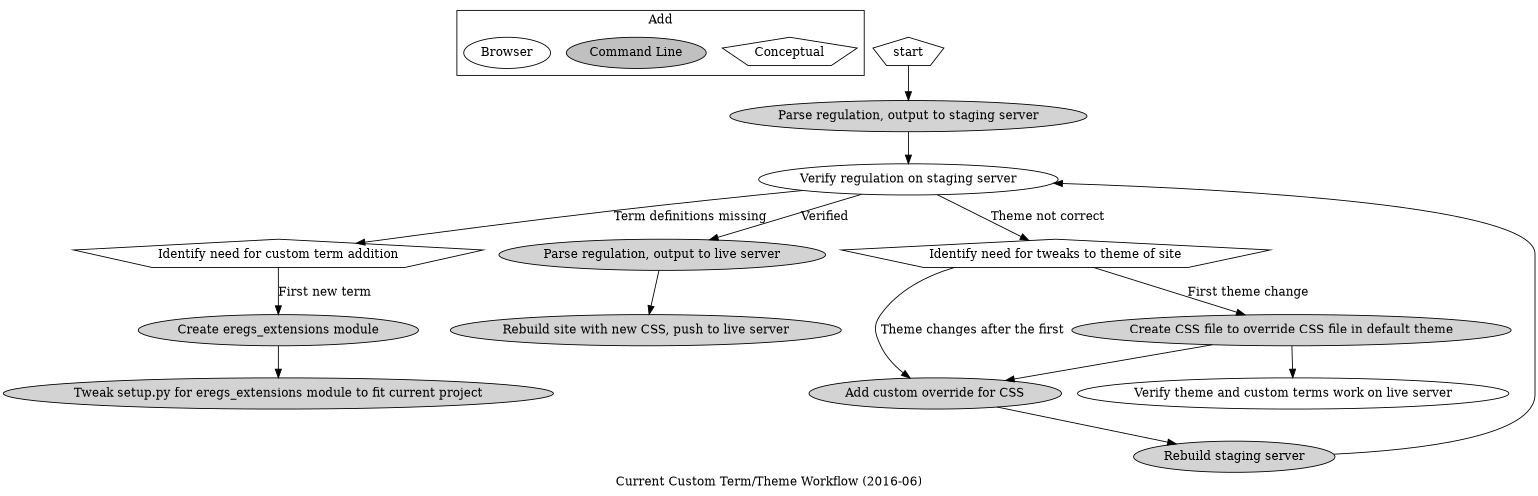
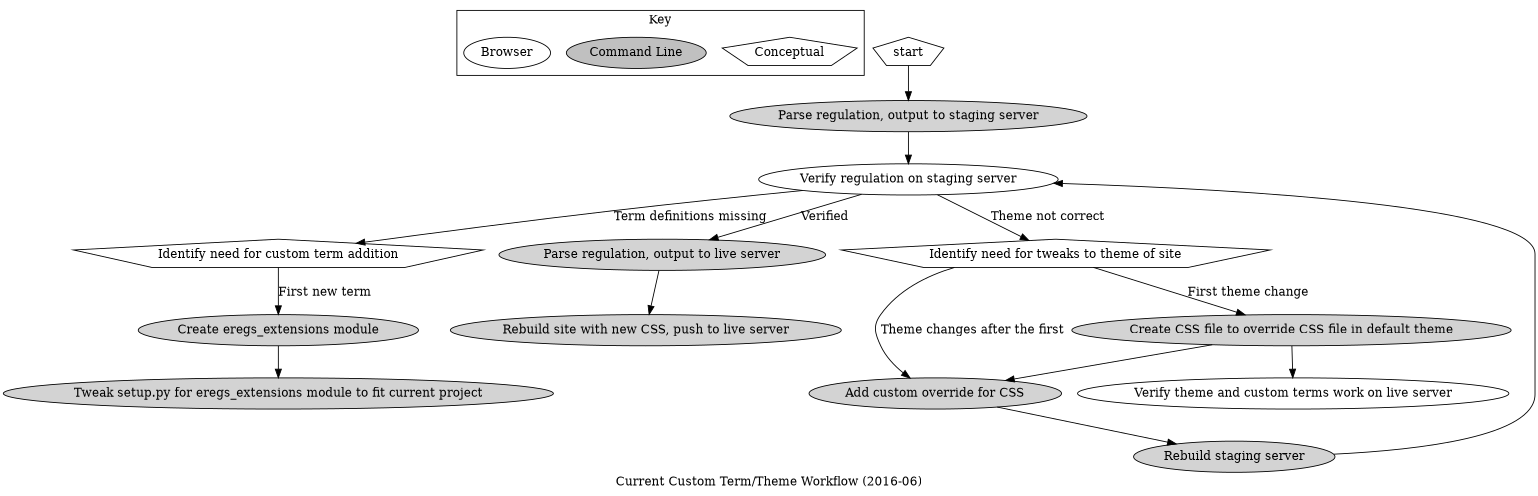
  digraph {
    label="Current Custom Term/Theme Workflow (2016-06)"
    node [style=filled]
    Conceptual [color=black fillcolor=white shape=pentagon]
    "Command Line" [color=black fillcolor=grey]
    Browser [color=black fillcolor=white]
    start [shape=pentagon style=""]
    n5 [label="Parse regulation, output to staging server"]
    n6 [label="Verify regulation on staging server" style=""]
    n7 [label="Identify need for custom term addition" shape=pentagon style=""]
    n8 [label="Parse regulation, output to live server"]
    n9 [label="Identify need for tweaks to theme of site" shape=pentagon style=""]
    n10 [label="Create eregs_extensions module"]
    n11 [label="Rebuild site with new CSS, push to live server"]
    n12 [label="Create CSS file to override CSS file in default theme"]
    n13 [label="Add custom override for CSS"]
    n14 [label="Tweak setup.py for eregs_extensions module to fit current project"]
    n15 [label="Verify theme and custom terms work on live server" style=""]
    n16 [label="Rebuild staging server"]
    subgraph cluster_1 {
-     label=Add
+     label=Key
      Conceptual
      "Command Line"
      Browser
    }
    start -> n5
    n5 -> n6
    n6 -> n7 [label="Term definitions missing"]
    n6 -> n8 [label=Verified]
    n6 -> n9 [label="Theme not correct"]
    n7 -> n10 [label="First new term"]
    n8 -> n11
    n9 -> n12 [label="First theme change"]
    n9 -> n13 [label="Theme changes after the first"]
    n10 -> n14
    n12 -> n13
    n12 -> n15
    n13 -> n16
    n16 -> n6
  }
